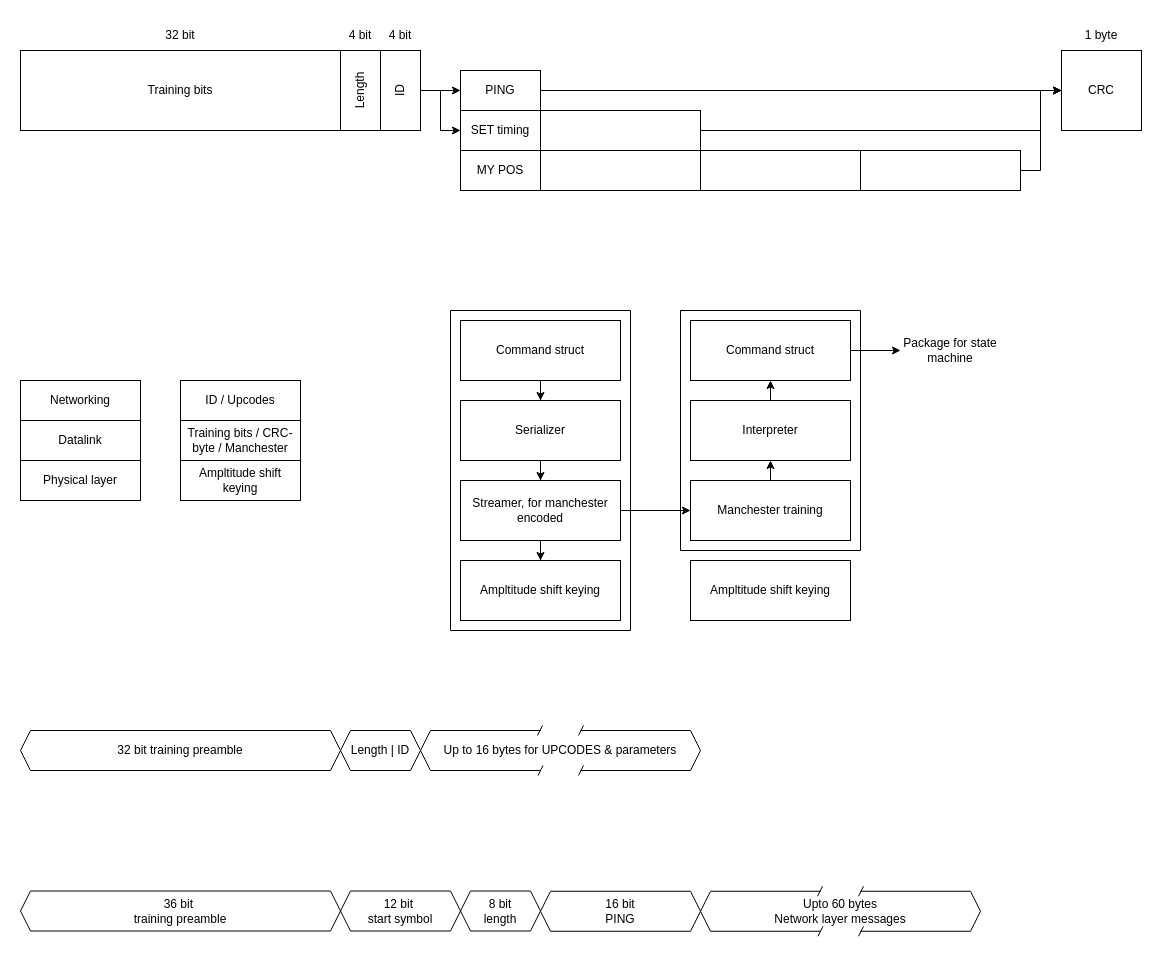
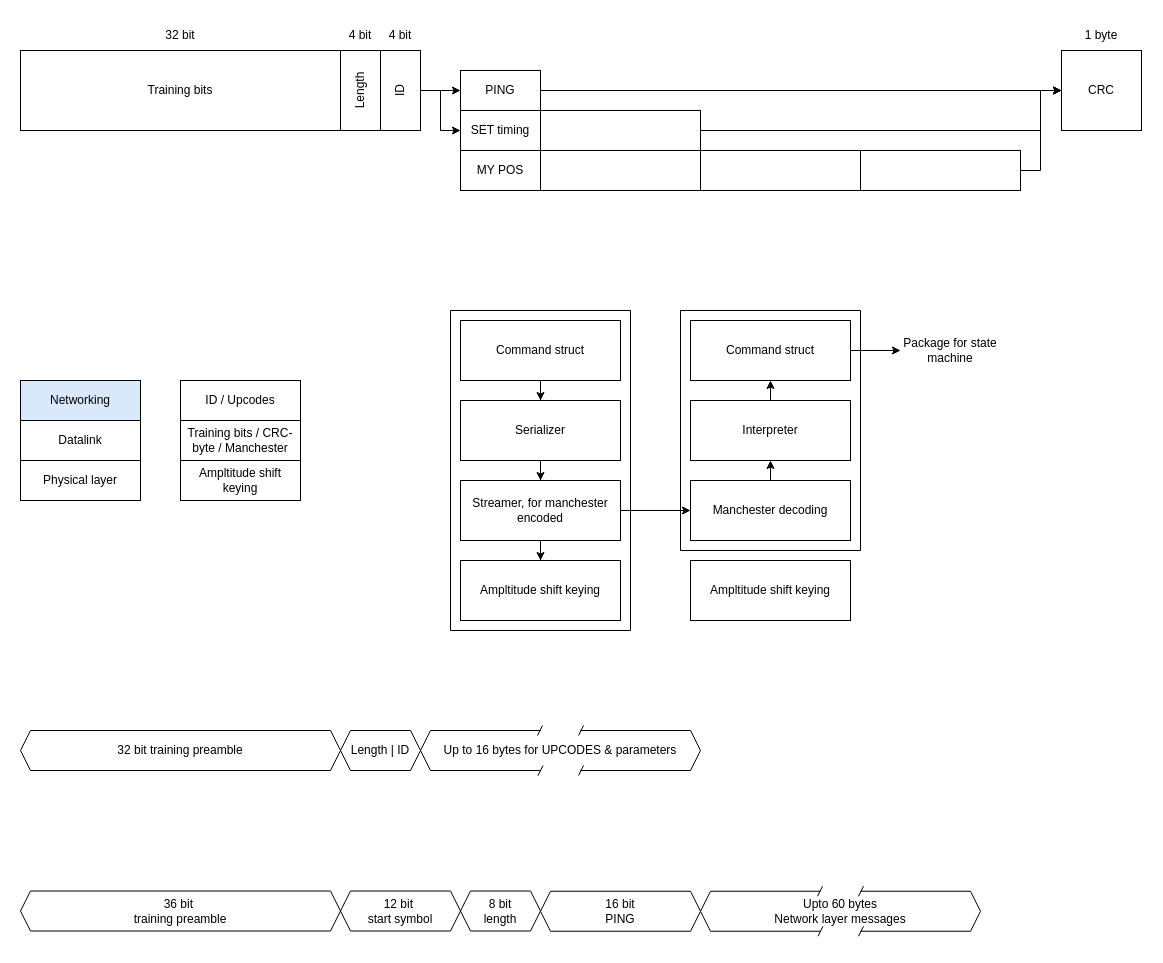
  <mxCell id="0" />
  <mxCell id="1" parent="0" />
  <mxCell id="2" value="Training bits" style="rounded=0;whiteSpace=wrap;html=1;" parent="1" vertex="1"><mxGeometry x="20" y="50" width="320" height="80" as="geometry" /></mxCell>
  <mxCell id="3" value="32 bit" style="text;html=1;align=center;verticalAlign=middle;whiteSpace=wrap;rounded=0;" parent="1" vertex="1"><mxGeometry x="150" y="20" width="60" height="30" as="geometry" /></mxCell>
  <mxCell id="4" value="Length" style="rounded=0;whiteSpace=wrap;html=1;direction=east;rotation=-90;" parent="1" vertex="1"><mxGeometry x="320" y="70" width="80" height="40" as="geometry" /></mxCell>
  <mxCell id="5" style="edgeStyle=orthogonalEdgeStyle;rounded=0;orthogonalLoop=1;jettySize=auto;html=1;entryX=0;entryY=0.5;entryDx=0;entryDy=0;" parent="1" source="7" target="10" edge="1"><mxGeometry relative="1" as="geometry" /></mxCell>
  <mxCell id="6" style="edgeStyle=orthogonalEdgeStyle;rounded=0;orthogonalLoop=1;jettySize=auto;html=1;entryX=0;entryY=0.5;entryDx=0;entryDy=0;" parent="1" source="7" target="8" edge="1"><mxGeometry relative="1" as="geometry" /></mxCell>
  <mxCell id="7" value="ID" style="rounded=0;whiteSpace=wrap;html=1;direction=east;rotation=-90;" parent="1" vertex="1"><mxGeometry x="360" y="70" width="80" height="40" as="geometry" /></mxCell>
  <mxCell id="8" value="SET timing" style="rounded=0;whiteSpace=wrap;html=1;direction=east;rotation=0;" parent="1" vertex="1"><mxGeometry x="460" y="110" width="80" height="40" as="geometry" /></mxCell>
  <mxCell id="9" style="edgeStyle=orthogonalEdgeStyle;rounded=0;orthogonalLoop=1;jettySize=auto;html=1;entryX=0.5;entryY=1;entryDx=0;entryDy=0;" parent="1" source="10" target="17" edge="1"><mxGeometry relative="1" as="geometry" /></mxCell>
  <mxCell id="10" value="PING" style="rounded=0;whiteSpace=wrap;html=1;direction=east;rotation=0;" parent="1" vertex="1"><mxGeometry x="460" y="70" width="80" height="40" as="geometry" /></mxCell>
  <mxCell id="11" style="edgeStyle=orthogonalEdgeStyle;rounded=0;orthogonalLoop=1;jettySize=auto;html=1;entryX=0.5;entryY=1;entryDx=0;entryDy=0;" parent="1" source="12" target="17" edge="1"><mxGeometry relative="1" as="geometry"><Array as="points"><mxPoint x="1040" y="130" /><mxPoint x="1040" y="90" /></Array></mxGeometry></mxCell>
  <mxCell id="12" value="" style="rounded=0;whiteSpace=wrap;html=1;" parent="1" vertex="1"><mxGeometry x="540" y="110" width="160" height="40" as="geometry" /></mxCell>
  <mxCell id="13" value="MY POS" style="rounded=0;whiteSpace=wrap;html=1;" parent="1" vertex="1"><mxGeometry x="460" y="150" width="80" height="40" as="geometry" /></mxCell>
  <mxCell id="14" value="" style="rounded=0;whiteSpace=wrap;html=1;" parent="1" vertex="1"><mxGeometry x="540" y="150" width="160" height="40" as="geometry" /></mxCell>
  <mxCell id="15" value="&lt;div&gt;4 bit&lt;br&gt;&lt;/div&gt;" style="text;html=1;align=center;verticalAlign=middle;whiteSpace=wrap;rounded=0;" parent="1" vertex="1"><mxGeometry x="340" y="20" width="40" height="30" as="geometry" /></mxCell>
  <mxCell id="16" value="&lt;div&gt;4 bit&lt;br&gt;&lt;/div&gt;" style="text;html=1;align=center;verticalAlign=middle;whiteSpace=wrap;rounded=0;" parent="1" vertex="1"><mxGeometry x="380" y="20" width="40" height="30" as="geometry" /></mxCell>
  <mxCell id="17" value="CRC" style="rounded=0;whiteSpace=wrap;html=1;direction=south;rotation=0;" parent="1" vertex="1"><mxGeometry x="1061" y="50" width="80" height="80" as="geometry" /></mxCell>
  <mxCell id="18" value="" style="rounded=0;whiteSpace=wrap;html=1;" parent="1" vertex="1"><mxGeometry x="700" y="150" width="160" height="40" as="geometry" /></mxCell>
  <mxCell id="19" value="" style="rounded=0;whiteSpace=wrap;html=1;" parent="1" vertex="1"><mxGeometry x="860" y="150" width="160" height="40" as="geometry" /></mxCell>
  <mxCell id="20" value="&lt;div&gt;Physical layer&lt;/div&gt;" style="rounded=0;whiteSpace=wrap;html=1;" parent="1" vertex="1"><mxGeometry x="20" y="460" width="120" height="40" as="geometry" /></mxCell>
  <mxCell id="21" value="Datalink" style="rounded=0;whiteSpace=wrap;html=1;" parent="1" vertex="1"><mxGeometry x="20" y="420" width="120" height="40" as="geometry" /></mxCell>
- <mxCell id="22" value="Networking" style="rounded=0;whiteSpace=wrap;html=1;" parent="1" vertex="1"><mxGeometry x="20" y="380" width="120" height="40" as="geometry" /></mxCell>
+ <mxCell id="22" value="Networking" style="rounded=0;whiteSpace=wrap;html=1;fillColor=#dae8fc;" parent="1" vertex="1"><mxGeometry x="20" y="380" width="120" height="40" as="geometry" /></mxCell>
  <mxCell id="23" value="Ampltitude shift keying" style="rounded=0;whiteSpace=wrap;html=1;" parent="1" vertex="1"><mxGeometry x="180" y="460" width="120" height="40" as="geometry" /></mxCell>
  <mxCell id="24" value="Training bits / CRC-byte / Manchester" style="rounded=0;whiteSpace=wrap;html=1;" parent="1" vertex="1"><mxGeometry x="180" y="420" width="120" height="40" as="geometry" /></mxCell>
  <mxCell id="25" value="ID / Upcodes" style="rounded=0;whiteSpace=wrap;html=1;" parent="1" vertex="1"><mxGeometry x="180" y="380" width="120" height="40" as="geometry" /></mxCell>
  <mxCell id="26" value="" style="endArrow=classic;html=1;rounded=0;exitX=1;exitY=0.5;exitDx=0;exitDy=0;entryX=0.5;entryY=1;entryDx=0;entryDy=0;" parent="1" source="19" target="17" edge="1"><mxGeometry width="50" height="50" relative="1" as="geometry"><mxPoint x="720" y="210" as="sourcePoint" /><mxPoint x="770" y="160" as="targetPoint" /><Array as="points"><mxPoint x="1040" y="170" /><mxPoint x="1040" y="90" /></Array></mxGeometry></mxCell>
  <mxCell id="27" value="1 byte" style="text;html=1;align=center;verticalAlign=middle;whiteSpace=wrap;rounded=0;" parent="1" vertex="1"><mxGeometry x="1081" y="20" width="40" height="30" as="geometry" /></mxCell>
  <mxCell id="28" style="edgeStyle=orthogonalEdgeStyle;rounded=0;orthogonalLoop=1;jettySize=auto;html=1;" parent="1" source="29" target="44" edge="1"><mxGeometry relative="1" as="geometry" /></mxCell>
  <mxCell id="29" value="Streamer, for manchester encoded" style="rounded=0;whiteSpace=wrap;html=1;" parent="1" vertex="1"><mxGeometry x="460" y="480" width="160" height="60" as="geometry" /></mxCell>
  <mxCell id="30" value="" style="edgeStyle=orthogonalEdgeStyle;rounded=0;orthogonalLoop=1;jettySize=auto;html=1;" parent="1" source="31" target="29" edge="1"><mxGeometry relative="1" as="geometry" /></mxCell>
  <mxCell id="31" value="Serializer" style="rounded=0;whiteSpace=wrap;html=1;" parent="1" vertex="1"><mxGeometry x="460" y="400" width="160" height="60" as="geometry" /></mxCell>
  <mxCell id="32" value="" style="edgeStyle=orthogonalEdgeStyle;rounded=0;orthogonalLoop=1;jettySize=auto;html=1;" parent="1" source="33" target="31" edge="1"><mxGeometry relative="1" as="geometry" /></mxCell>
  <mxCell id="33" value="Command struct" style="rounded=0;whiteSpace=wrap;html=1;" parent="1" vertex="1"><mxGeometry x="460" y="320" width="160" height="60" as="geometry" /></mxCell>
- <mxCell id="34" value="Manchester training" style="rounded=0;whiteSpace=wrap;html=1;" parent="1" vertex="1"><mxGeometry x="690" y="480" width="160" height="60" as="geometry" /></mxCell>
+ <mxCell id="34" value="Manchester decoding" style="rounded=0;whiteSpace=wrap;html=1;" parent="1" vertex="1"><mxGeometry x="690" y="480" width="160" height="60" as="geometry" /></mxCell>
  <mxCell id="35" value="Interpreter" style="rounded=0;whiteSpace=wrap;html=1;" parent="1" vertex="1"><mxGeometry x="690" y="400" width="160" height="60" as="geometry" /></mxCell>
  <mxCell id="36" value="Command struct" style="rounded=0;whiteSpace=wrap;html=1;" parent="1" vertex="1"><mxGeometry x="690" y="320" width="160" height="60" as="geometry" /></mxCell>
  <mxCell id="37" value="" style="swimlane;startSize=0;" parent="1" vertex="1"><mxGeometry x="450" y="310" width="180" height="320" as="geometry" /></mxCell>
  <mxCell id="38" value="" style="swimlane;startSize=0;" parent="1" vertex="1"><mxGeometry x="680" y="310" width="180" height="240" as="geometry" /></mxCell>
  <mxCell id="39" value="" style="endArrow=classic;html=1;rounded=0;exitX=0.5;exitY=0;exitDx=0;exitDy=0;entryX=0.5;entryY=1;entryDx=0;entryDy=0;" parent="1" source="34" target="35" edge="1"><mxGeometry width="50" height="50" relative="1" as="geometry"><mxPoint x="760" y="490" as="sourcePoint" /><mxPoint x="810" y="440" as="targetPoint" /></mxGeometry></mxCell>
  <mxCell id="40" value="" style="endArrow=classic;html=1;rounded=0;exitX=1;exitY=0.5;exitDx=0;exitDy=0;entryX=0;entryY=0.5;entryDx=0;entryDy=0;" parent="1" source="29" target="34" edge="1"><mxGeometry width="50" height="50" relative="1" as="geometry"><mxPoint x="680" y="500" as="sourcePoint" /><mxPoint x="730" y="450" as="targetPoint" /></mxGeometry></mxCell>
  <mxCell id="41" value="" style="endArrow=classic;html=1;rounded=0;exitX=0.5;exitY=0;exitDx=0;exitDy=0;" parent="1" source="35" target="36" edge="1"><mxGeometry width="50" height="50" relative="1" as="geometry"><mxPoint x="780" y="490" as="sourcePoint" /><mxPoint x="780" y="470" as="targetPoint" /></mxGeometry></mxCell>
  <mxCell id="42" value="" style="endArrow=classic;html=1;rounded=0;exitX=1;exitY=0.5;exitDx=0;exitDy=0;" parent="1" source="36" target="43" edge="1"><mxGeometry width="50" height="50" relative="1" as="geometry"><mxPoint x="780" y="410" as="sourcePoint" /><mxPoint x="900" y="350" as="targetPoint" /></mxGeometry></mxCell>
  <mxCell id="43" value="Package for state machine" style="text;html=1;align=center;verticalAlign=middle;whiteSpace=wrap;rounded=0;" parent="1" vertex="1"><mxGeometry x="900" y="335" width="100" height="30" as="geometry" /></mxCell>
  <mxCell id="44" value="Ampltitude shift keying" style="rounded=0;whiteSpace=wrap;html=1;" parent="1" vertex="1"><mxGeometry x="460" y="560" width="160" height="60" as="geometry" /></mxCell>
  <mxCell id="45" value="Ampltitude shift keying" style="rounded=0;whiteSpace=wrap;html=1;" parent="1" vertex="1"><mxGeometry x="690" y="560" width="160" height="60" as="geometry" /></mxCell>
  <mxCell id="46" value="32 bit training preamble" style="shape=hexagon;perimeter=hexagonPerimeter2;whiteSpace=wrap;html=1;fixedSize=1;size=10;" parent="1" vertex="1"><mxGeometry x="20" y="730" width="320" height="40" as="geometry" /></mxCell>
  <mxCell id="47" value="Length | ID" style="shape=hexagon;perimeter=hexagonPerimeter2;whiteSpace=wrap;html=1;fixedSize=1;size=10;" parent="1" vertex="1"><mxGeometry x="340" y="730" width="80" height="40" as="geometry" /></mxCell>
  <mxCell id="48" value="" style="shape=hexagon;perimeter=hexagonPerimeter2;whiteSpace=wrap;html=1;fixedSize=1;size=10;" parent="1" vertex="1"><mxGeometry x="420" y="730" width="280" height="40" as="geometry" /></mxCell>
  <mxCell id="49" value="" style="rounded=0;whiteSpace=wrap;html=1;strokeColor=none;" parent="1" vertex="1"><mxGeometry x="540" y="719.5" width="40" height="60.5" as="geometry" /></mxCell>
  <mxCell id="50" value="Up to 16 bytes for UPCODES &amp;amp; parameters" style="text;html=1;align=center;verticalAlign=middle;whiteSpace=wrap;rounded=0;" parent="1" vertex="1"><mxGeometry x="430" y="735" width="260" height="30" as="geometry" /></mxCell>
  <mxCell id="51" value="" style="endArrow=none;html=1;rounded=0;" parent="1" edge="1"><mxGeometry width="50" height="50" relative="1" as="geometry"><mxPoint x="578" y="775" as="sourcePoint" /><mxPoint x="583" y="765" as="targetPoint" /></mxGeometry></mxCell>
  <mxCell id="52" value="" style="endArrow=none;html=1;rounded=0;" parent="1" edge="1"><mxGeometry width="50" height="50" relative="1" as="geometry"><mxPoint x="537.5" y="775" as="sourcePoint" /><mxPoint x="542.5" y="765" as="targetPoint" /></mxGeometry></mxCell>
  <mxCell id="53" value="" style="endArrow=none;html=1;rounded=0;" parent="1" edge="1"><mxGeometry width="50" height="50" relative="1" as="geometry"><mxPoint x="578" y="735" as="sourcePoint" /><mxPoint x="583" y="725" as="targetPoint" /></mxGeometry></mxCell>
  <mxCell id="54" value="" style="endArrow=none;html=1;rounded=0;" parent="1" edge="1"><mxGeometry width="50" height="50" relative="1" as="geometry"><mxPoint x="537" y="735" as="sourcePoint" /><mxPoint x="542" y="725" as="targetPoint" /></mxGeometry></mxCell>
  <mxCell id="55" value="&lt;div&gt;36 bit&amp;nbsp;&lt;/div&gt;&lt;div&gt;training preamble&lt;/div&gt;" style="shape=hexagon;perimeter=hexagonPerimeter2;whiteSpace=wrap;html=1;fixedSize=1;size=10;" vertex="1" parent="1"><mxGeometry x="20" y="890.5" width="320" height="40" as="geometry" /></mxCell>
  <mxCell id="56" value="&lt;div&gt;12 bit&amp;nbsp;&lt;/div&gt;&lt;div&gt;start symbol&lt;/div&gt;" style="shape=hexagon;perimeter=hexagonPerimeter2;whiteSpace=wrap;html=1;fixedSize=1;size=10;" vertex="1" parent="1"><mxGeometry x="340" y="890.5" width="120" height="40" as="geometry" /></mxCell>
  <mxCell id="57" value="" style="shape=hexagon;perimeter=hexagonPerimeter2;whiteSpace=wrap;html=1;fixedSize=1;size=10;" vertex="1" parent="1"><mxGeometry x="700" y="890.75" width="280" height="40" as="geometry" /></mxCell>
  <mxCell id="58" value="" style="rounded=0;whiteSpace=wrap;html=1;strokeColor=none;" vertex="1" parent="1"><mxGeometry x="820" y="880.25" width="40" height="60.5" as="geometry" /></mxCell>
  <mxCell id="59" value="&lt;div&gt;Upto 60 bytes&lt;/div&gt;&lt;div&gt;Network layer messages&lt;br&gt;&lt;/div&gt;" style="text;html=1;align=center;verticalAlign=middle;whiteSpace=wrap;rounded=0;" vertex="1" parent="1"><mxGeometry x="710" y="895.75" width="260" height="30" as="geometry" /></mxCell>
  <mxCell id="60" value="" style="endArrow=none;html=1;rounded=0;" edge="1" parent="1"><mxGeometry width="50" height="50" relative="1" as="geometry"><mxPoint x="858" y="935.75" as="sourcePoint" /><mxPoint x="863" y="925.75" as="targetPoint" /></mxGeometry></mxCell>
  <mxCell id="61" value="" style="endArrow=none;html=1;rounded=0;" edge="1" parent="1"><mxGeometry width="50" height="50" relative="1" as="geometry"><mxPoint x="817.5" y="935.75" as="sourcePoint" /><mxPoint x="822.5" y="925.75" as="targetPoint" /></mxGeometry></mxCell>
  <mxCell id="62" value="" style="endArrow=none;html=1;rounded=0;" edge="1" parent="1"><mxGeometry width="50" height="50" relative="1" as="geometry"><mxPoint x="858" y="895.75" as="sourcePoint" /><mxPoint x="863" y="885.75" as="targetPoint" /></mxGeometry></mxCell>
  <mxCell id="63" value="" style="endArrow=none;html=1;rounded=0;" edge="1" parent="1"><mxGeometry width="50" height="50" relative="1" as="geometry"><mxPoint x="817" y="895.75" as="sourcePoint" /><mxPoint x="822" y="885.75" as="targetPoint" /></mxGeometry></mxCell>
  <mxCell id="64" value="&lt;div&gt;8 bit&lt;/div&gt;&lt;div&gt;length&lt;br&gt;&lt;/div&gt;" style="shape=hexagon;perimeter=hexagonPerimeter2;whiteSpace=wrap;html=1;fixedSize=1;size=10;" vertex="1" parent="1"><mxGeometry x="460" y="890.5" width="80" height="40" as="geometry" /></mxCell>
  <mxCell id="65" value="&lt;div&gt;16 bit&lt;/div&gt;&lt;div&gt;PING&lt;br&gt;&lt;/div&gt;" style="shape=hexagon;perimeter=hexagonPerimeter2;whiteSpace=wrap;html=1;fixedSize=1;size=10;" vertex="1" parent="1"><mxGeometry x="540" y="890.75" width="160" height="40" as="geometry" /></mxCell>
